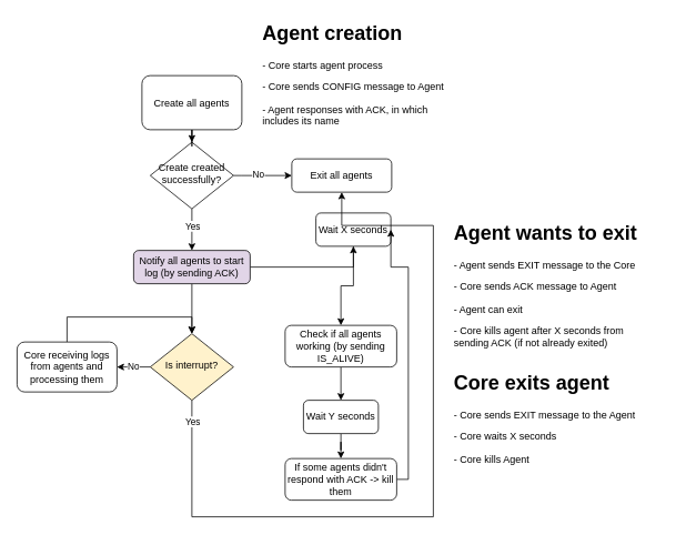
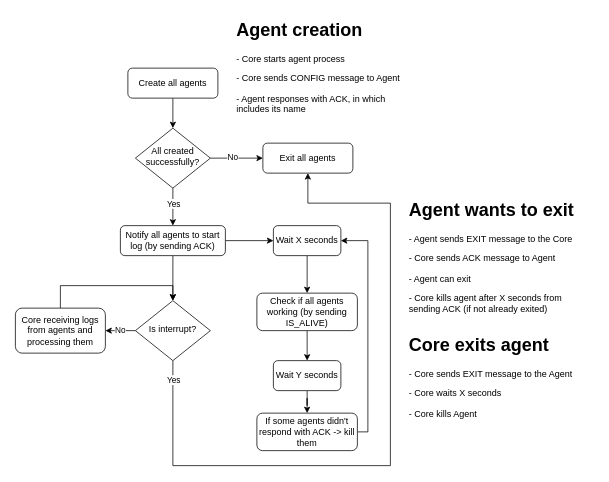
  <mxCell id="0" />
  <mxCell id="1" parent="0" />
  <mxCell id="2" style="edgeStyle=orthogonalEdgeStyle;rounded=0;orthogonalLoop=1;jettySize=auto;html=1;entryX=0.5;entryY=0;entryDx=0;entryDy=0;" edge="1" parent="1" source="6" target="12"><mxGeometry relative="1" as="geometry"><Array as="points"><mxPoint x="230" y="290" /><mxPoint x="230" y="290" /></Array></mxGeometry></mxCell>
  <mxCell id="3" value="Yes" style="edgeLabel;html=1;align=center;verticalAlign=middle;resizable=0;points=[];" vertex="1" connectable="0" parent="2"><mxGeometry x="0.258" y="-2" relative="1" as="geometry"><mxPoint x="2" y="-11" as="offset" /></mxGeometry></mxCell>
  <mxCell id="4" style="edgeStyle=orthogonalEdgeStyle;rounded=0;orthogonalLoop=1;jettySize=auto;html=1;entryX=0;entryY=0.5;entryDx=0;entryDy=0;" edge="1" parent="1" source="6" target="7"><mxGeometry relative="1" as="geometry"><Array as="points"><mxPoint x="290" y="210" /><mxPoint x="290" y="210" /></Array></mxGeometry></mxCell>
  <mxCell id="5" value="&lt;div&gt;No&lt;/div&gt;" style="edgeLabel;html=1;align=center;verticalAlign=middle;resizable=0;points=[];" vertex="1" connectable="0" parent="4"><mxGeometry x="0.269" y="2" relative="1" as="geometry"><mxPoint x="-15" as="offset" /></mxGeometry></mxCell>
- <mxCell id="6" value="Create created successfully?" style="rhombus;whiteSpace=wrap;html=1;shadow=0;fontFamily=Helvetica;fontSize=12;align=center;strokeWidth=1;spacing=6;spacingTop=-4;" parent="1" vertex="1"><mxGeometry x="180" y="170" width="100" height="80" as="geometry" /></mxCell>
+ <mxCell id="6" value="All created successfully?" style="rhombus;whiteSpace=wrap;html=1;shadow=0;fontFamily=Helvetica;fontSize=12;align=center;strokeWidth=1;spacing=6;spacingTop=-4;" parent="1" vertex="1"><mxGeometry x="180" y="170" width="100" height="80" as="geometry" /></mxCell>
  <mxCell id="7" value="Exit all agents" style="rounded=1;whiteSpace=wrap;html=1;fontSize=12;glass=0;strokeWidth=1;shadow=0;" parent="1" vertex="1"><mxGeometry x="350" y="190" width="120" height="40" as="geometry" /></mxCell>
  <mxCell id="8" style="edgeStyle=orthogonalEdgeStyle;rounded=0;orthogonalLoop=1;jettySize=auto;html=1;entryX=0.5;entryY=0;entryDx=0;entryDy=0;" edge="1" parent="1" source="9" target="26"><mxGeometry relative="1" as="geometry"><Array as="points"><mxPoint x="80" y="380" /><mxPoint x="230" y="380" /></Array></mxGeometry></mxCell>
  <mxCell id="9" value="Core receiving logs from agents and processing them" style="rounded=1;whiteSpace=wrap;html=1;fontSize=12;glass=0;strokeWidth=1;shadow=0;" parent="1" vertex="1"><mxGeometry x="20" y="410" width="120" height="60" as="geometry" /></mxCell>
  <mxCell id="10" style="edgeStyle=orthogonalEdgeStyle;rounded=0;orthogonalLoop=1;jettySize=auto;html=1;entryX=0.5;entryY=0;entryDx=0;entryDy=0;" edge="1" parent="1" source="12" target="26"><mxGeometry relative="1" as="geometry"><Array as="points" /></mxGeometry></mxCell>
  <mxCell id="11" style="edgeStyle=orthogonalEdgeStyle;rounded=0;orthogonalLoop=1;jettySize=auto;html=1;" edge="1" parent="1" source="12" target="16"><mxGeometry relative="1" as="geometry" /></mxCell>
- <mxCell id="12" value="Notify all agents to start log (by sending ACK)" style="rounded=1;whiteSpace=wrap;html=1;fontSize=12;glass=0;strokeWidth=1;shadow=0;fillColor=#e1d5e7;" parent="1" vertex="1"><mxGeometry x="160" y="300" width="140" height="40" as="geometry" /></mxCell>
+ <mxCell id="12" value="Notify all agents to start log (by sending ACK)" style="rounded=1;whiteSpace=wrap;html=1;fontSize=12;glass=0;strokeWidth=1;shadow=0;" parent="1" vertex="1"><mxGeometry x="160" y="300" width="140" height="40" as="geometry" /></mxCell>
  <mxCell id="13" style="edgeStyle=orthogonalEdgeStyle;rounded=0;orthogonalLoop=1;jettySize=auto;html=1;entryX=0.5;entryY=0;entryDx=0;entryDy=0;" edge="1" parent="1" source="14" target="6"><mxGeometry relative="1" as="geometry" /></mxCell>
- <mxCell id="14" value="Create all agents" style="rounded=1;whiteSpace=wrap;html=1;fontSize=12;glass=0;strokeWidth=1;shadow=0;" vertex="1" parent="1"><mxGeometry x="170" y="90" width="120" height="65" as="geometry" /></mxCell>
+ <mxCell id="14" value="Create all agents" style="rounded=1;whiteSpace=wrap;html=1;fontSize=12;glass=0;strokeWidth=1;shadow=0;" vertex="1" parent="1"><mxGeometry x="170" y="90" width="120" height="40" as="geometry" /></mxCell>
  <mxCell id="15" style="edgeStyle=orthogonalEdgeStyle;rounded=0;orthogonalLoop=1;jettySize=auto;html=1;" edge="1" parent="1" source="16" target="20"><mxGeometry relative="1" as="geometry" /></mxCell>
- <mxCell id="16" value="Wait X seconds" style="rounded=1;whiteSpace=wrap;html=1;fontSize=12;glass=0;strokeWidth=1;shadow=0;" vertex="1" parent="1"><mxGeometry x="379" y="255" width="90" height="40" as="geometry" /></mxCell>
+ <mxCell id="16" value="Wait X seconds" style="rounded=1;whiteSpace=wrap;html=1;fontSize=12;glass=0;strokeWidth=1;shadow=0;" vertex="1" parent="1"><mxGeometry x="364" y="300" width="90" height="40" as="geometry" /></mxCell>
  <mxCell id="17" style="edgeStyle=orthogonalEdgeStyle;rounded=0;orthogonalLoop=1;jettySize=auto;html=1;" edge="1" parent="1" source="18" target="22"><mxGeometry relative="1" as="geometry" /></mxCell>
  <mxCell id="18" value="Wait Y seconds" style="rounded=1;whiteSpace=wrap;html=1;fontSize=12;glass=0;strokeWidth=1;shadow=0;" vertex="1" parent="1"><mxGeometry x="364" y="480" width="90" height="40" as="geometry" /></mxCell>
  <mxCell id="19" style="edgeStyle=orthogonalEdgeStyle;rounded=0;orthogonalLoop=1;jettySize=auto;html=1;entryX=0.5;entryY=0;entryDx=0;entryDy=0;" edge="1" parent="1" source="20" target="18"><mxGeometry relative="1" as="geometry" /></mxCell>
  <mxCell id="20" value="Check if all agents working (by sending IS_ALIVE)" style="rounded=1;whiteSpace=wrap;html=1;fontSize=12;glass=0;strokeWidth=1;shadow=0;" vertex="1" parent="1"><mxGeometry x="342" y="390" width="134" height="50" as="geometry" /></mxCell>
  <mxCell id="21" style="edgeStyle=orthogonalEdgeStyle;rounded=0;orthogonalLoop=1;jettySize=auto;html=1;entryX=1;entryY=0.5;entryDx=0;entryDy=0;" edge="1" parent="1" source="22" target="16"><mxGeometry relative="1" as="geometry"><Array as="points"><mxPoint x="490" y="575" /><mxPoint x="490" y="320" /></Array></mxGeometry></mxCell>
  <mxCell id="22" value="If some agents didn't respond with ACK -&amp;gt; kill them" style="rounded=1;whiteSpace=wrap;html=1;fontSize=12;glass=0;strokeWidth=1;shadow=0;" vertex="1" parent="1"><mxGeometry x="342" y="550" width="134" height="50" as="geometry" /></mxCell>
  <mxCell id="23" value="No" style="edgeStyle=orthogonalEdgeStyle;rounded=0;orthogonalLoop=1;jettySize=auto;html=1;" edge="1" parent="1" source="26" target="9"><mxGeometry relative="1" as="geometry" /></mxCell>
  <mxCell id="24" style="edgeStyle=orthogonalEdgeStyle;rounded=0;orthogonalLoop=1;jettySize=auto;html=1;" edge="1" parent="1" source="26" target="7"><mxGeometry relative="1" as="geometry"><Array as="points"><mxPoint x="230" y="620" /><mxPoint x="520" y="620" /><mxPoint x="520" y="270" /><mxPoint x="410" y="270" /></Array></mxGeometry></mxCell>
  <mxCell id="25" value="Yes" style="edgeLabel;html=1;align=center;verticalAlign=middle;resizable=0;points=[];" vertex="1" connectable="0" parent="24"><mxGeometry x="-0.947" relative="1" as="geometry"><mxPoint as="offset" /></mxGeometry></mxCell>
- <mxCell id="26" value="Is interrupt?" style="rhombus;whiteSpace=wrap;html=1;shadow=0;fontFamily=Helvetica;fontSize=12;align=center;strokeWidth=1;spacing=6;spacingTop=-4;fillColor=#fff2cc;" vertex="1" parent="1"><mxGeometry x="180" y="400" width="100" height="80" as="geometry" /></mxCell>
+ <mxCell id="26" value="Is interrupt?" style="rhombus;whiteSpace=wrap;html=1;shadow=0;fontFamily=Helvetica;fontSize=12;align=center;strokeWidth=1;spacing=6;spacingTop=-4;" vertex="1" parent="1"><mxGeometry x="180" y="400" width="100" height="80" as="geometry" /></mxCell>
  <mxCell id="27" value="&lt;h1&gt;Core exits agent&lt;br&gt;&lt;/h1&gt;&lt;p&gt;- Core sends EXIT message to the Agent&lt;/p&gt;&lt;p&gt;- Core waits X seconds&lt;/p&gt;&lt;p&gt;- Core kills Agent&lt;br&gt;&lt;/p&gt;" style="text;html=1;strokeColor=none;fillColor=none;spacing=5;spacingTop=-20;whiteSpace=wrap;overflow=hidden;rounded=0;" vertex="1" parent="1"><mxGeometry x="540" y="440" width="250" height="130" as="geometry" /></mxCell>
  <mxCell id="28" value="&lt;h1&gt;Agent wants to exit&lt;br&gt;&lt;/h1&gt;&lt;p&gt;- Agent sends EXIT message to the Core&lt;br&gt;&lt;/p&gt;&lt;p&gt;- Core sends ACK message to Agent&lt;br&gt;&lt;/p&gt;&lt;p&gt;- Agent can exit&lt;/p&gt;&lt;p&gt;- Core kills agent after X seconds from sending ACK (if not already exited)&lt;br&gt;&lt;/p&gt;" style="text;html=1;strokeColor=none;fillColor=none;spacing=5;spacingTop=-20;whiteSpace=wrap;overflow=hidden;rounded=0;" vertex="1" parent="1"><mxGeometry x="540" y="260" width="250" height="170" as="geometry" /></mxCell>
  <mxCell id="29" value="&lt;h1&gt;Agent creation&lt;br&gt;&lt;/h1&gt;&lt;p&gt;- Core starts agent process&lt;br&gt;&lt;/p&gt;&lt;p&gt;- Core sends CONFIG message to Agent&lt;/p&gt;&lt;p&gt;- Agent responses with ACK, in which includes its name&lt;/p&gt;&lt;p&gt;&lt;br&gt;&lt;/p&gt;" style="text;html=1;strokeColor=none;fillColor=none;spacing=5;spacingTop=-20;whiteSpace=wrap;overflow=hidden;rounded=0;" vertex="1" parent="1"><mxGeometry x="310" y="20" width="250" height="140" as="geometry" /></mxCell>
